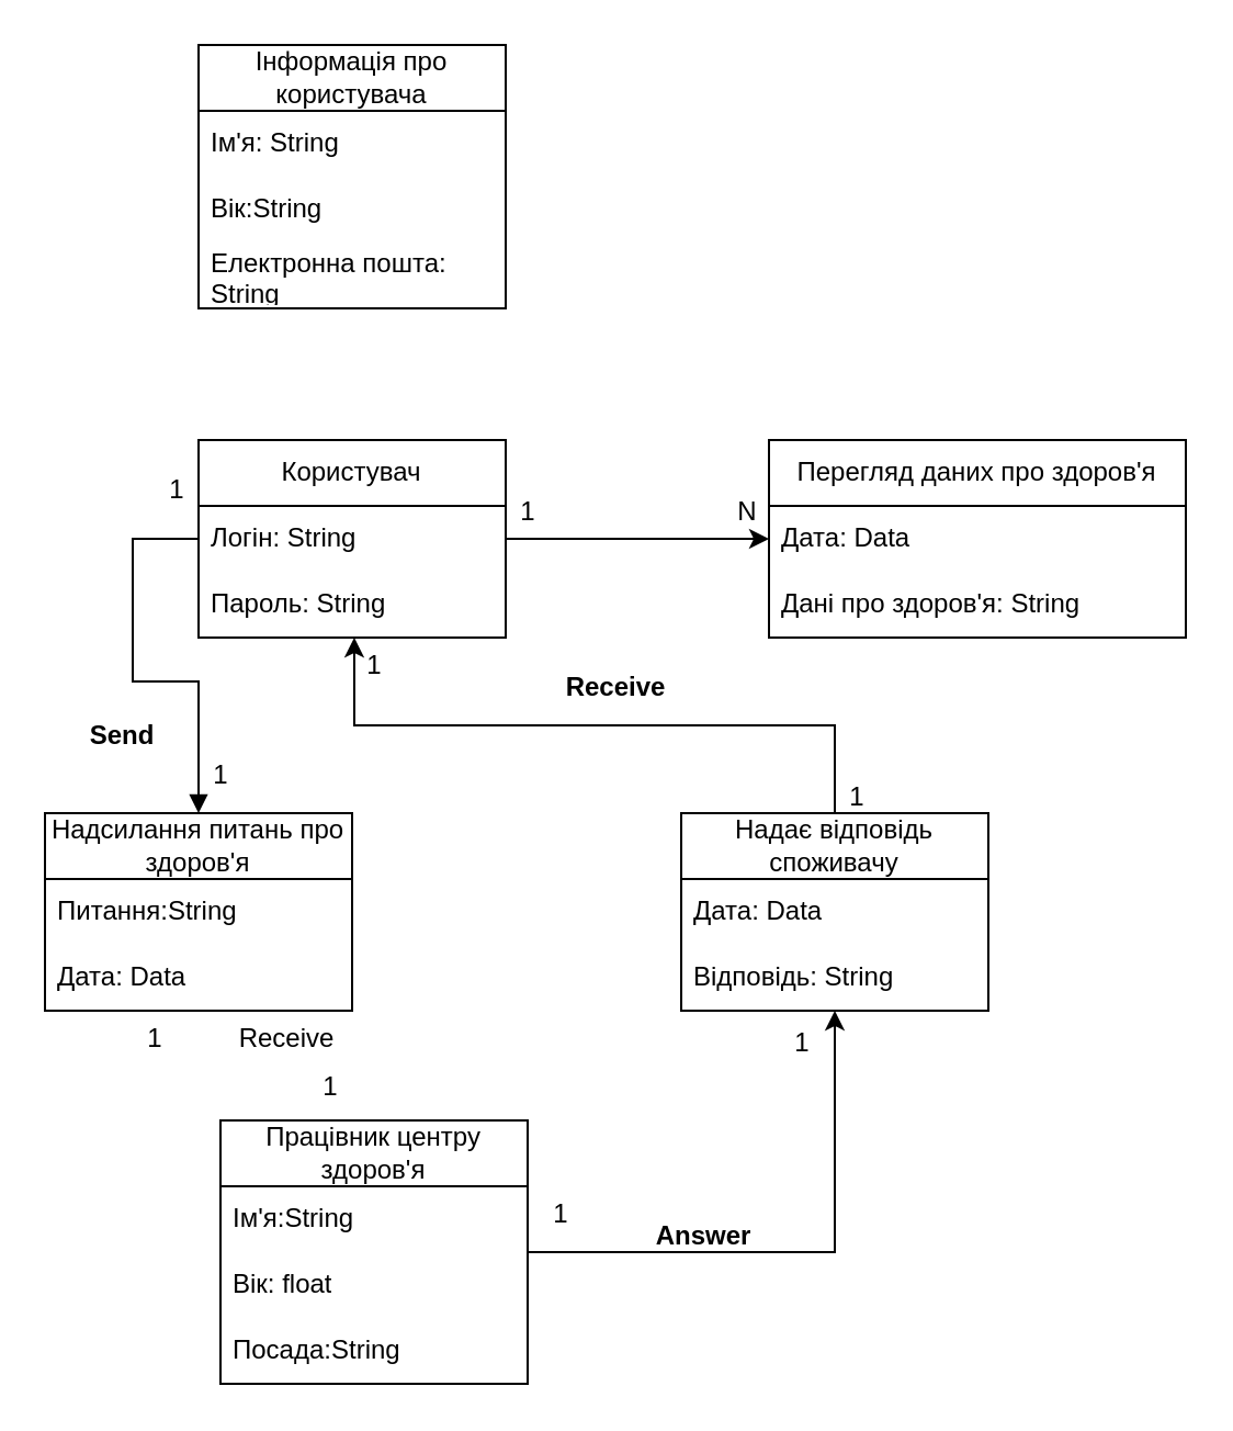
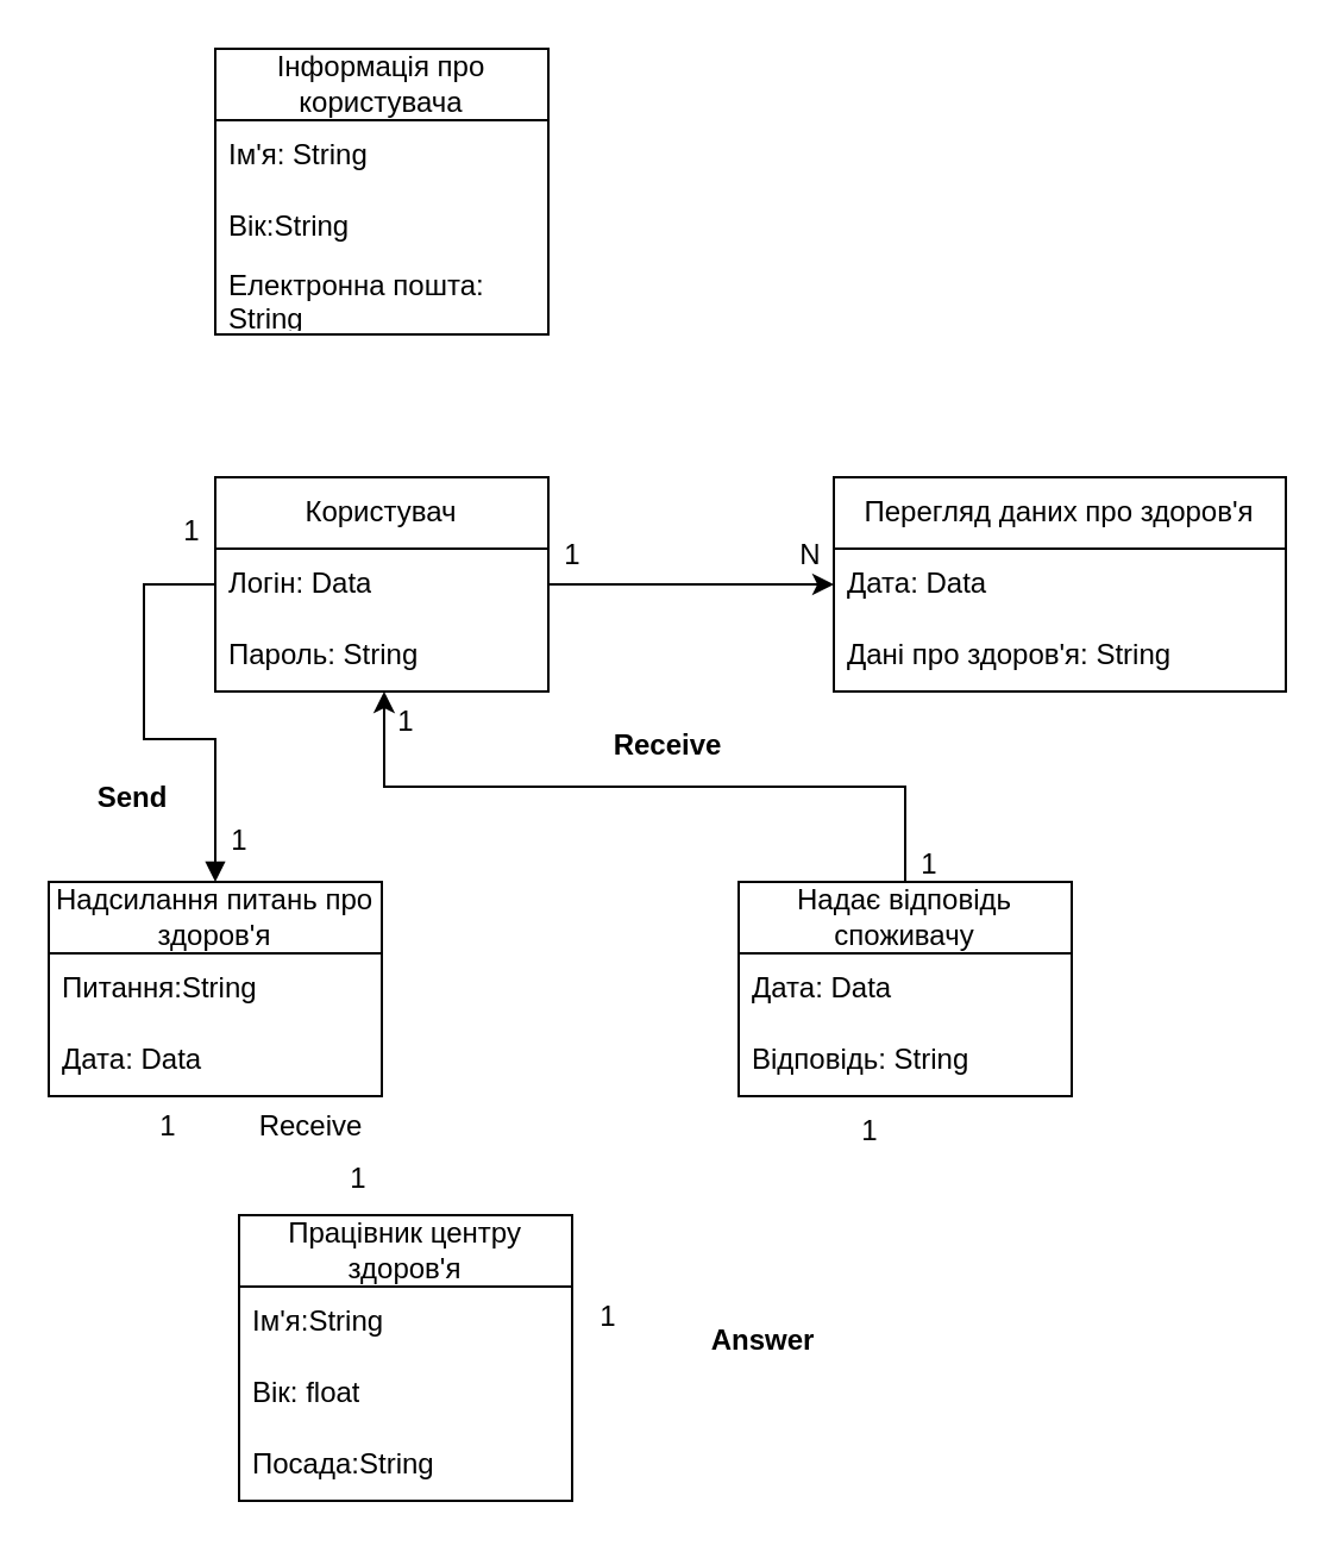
  <mxCell id="0" />
  <mxCell id="1" parent="0" />
  <mxCell id="2" value="Перегляд даних про здоров'я" style="swimlane;fontStyle=0;childLayout=stackLayout;horizontal=1;startSize=30;horizontalStack=0;resizeParent=1;resizeParentMax=0;resizeLast=0;collapsible=1;marginBottom=0;whiteSpace=wrap;html=1;" parent="1" vertex="1"><mxGeometry x="350" y="200" width="190" height="90" as="geometry" /></mxCell>
  <mxCell id="3" value="Дата: Data" style="text;strokeColor=none;fillColor=none;align=left;verticalAlign=middle;spacingLeft=4;spacingRight=4;overflow=hidden;points=[[0,0.5],[1,0.5]];portConstraint=eastwest;rotatable=0;whiteSpace=wrap;html=1;" parent="2" vertex="1"><mxGeometry y="30" width="190" height="30" as="geometry" /></mxCell>
  <mxCell id="4" value="Дані про здоров'я: String" style="text;strokeColor=none;fillColor=none;align=left;verticalAlign=middle;spacingLeft=4;spacingRight=4;overflow=hidden;points=[[0,0.5],[1,0.5]];portConstraint=eastwest;rotatable=0;whiteSpace=wrap;html=1;" parent="2" vertex="1"><mxGeometry y="60" width="190" height="30" as="geometry" /></mxCell>
  <mxCell id="5" value="Користувач" style="swimlane;fontStyle=0;childLayout=stackLayout;horizontal=1;startSize=30;horizontalStack=0;resizeParent=1;resizeParentMax=0;resizeLast=0;collapsible=1;marginBottom=0;whiteSpace=wrap;html=1;" parent="1" vertex="1"><mxGeometry x="90" y="200" width="140" height="90" as="geometry" /></mxCell>
- <mxCell id="6" value="Логін: String" style="text;strokeColor=none;fillColor=none;align=left;verticalAlign=middle;spacingLeft=4;spacingRight=4;overflow=hidden;points=[[0,0.5],[1,0.5]];portConstraint=eastwest;rotatable=0;whiteSpace=wrap;html=1;" parent="5" vertex="1"><mxGeometry y="30" width="140" height="30" as="geometry" /></mxCell>
+ <mxCell id="6" value="Логін: Data" style="text;strokeColor=none;fillColor=none;align=left;verticalAlign=middle;spacingLeft=4;spacingRight=4;overflow=hidden;points=[[0,0.5],[1,0.5]];portConstraint=eastwest;rotatable=0;whiteSpace=wrap;html=1;" parent="5" vertex="1"><mxGeometry y="30" width="140" height="30" as="geometry" /></mxCell>
  <mxCell id="7" value="Пароль:&amp;nbsp;String " style="text;strokeColor=none;fillColor=none;align=left;verticalAlign=middle;spacingLeft=4;spacingRight=4;overflow=hidden;points=[[0,0.5],[1,0.5]];portConstraint=eastwest;rotatable=0;whiteSpace=wrap;html=1;" parent="5" vertex="1"><mxGeometry y="60" width="140" height="30" as="geometry" /></mxCell>
  <mxCell id="8" value="Інформація про користувача" style="swimlane;fontStyle=0;childLayout=stackLayout;horizontal=1;startSize=30;horizontalStack=0;resizeParent=1;resizeParentMax=0;resizeLast=0;collapsible=1;marginBottom=0;whiteSpace=wrap;html=1;" parent="1" vertex="1"><mxGeometry x="90" y="20" width="140" height="120" as="geometry" /></mxCell>
  <mxCell id="9" value="Ім'я: String" style="text;strokeColor=none;fillColor=none;align=left;verticalAlign=middle;spacingLeft=4;spacingRight=4;overflow=hidden;points=[[0,0.5],[1,0.5]];portConstraint=eastwest;rotatable=0;whiteSpace=wrap;html=1;" parent="8" vertex="1"><mxGeometry y="30" width="140" height="30" as="geometry" /></mxCell>
  <mxCell id="10" value="Вік:String" style="text;strokeColor=none;fillColor=none;align=left;verticalAlign=middle;spacingLeft=4;spacingRight=4;overflow=hidden;points=[[0,0.5],[1,0.5]];portConstraint=eastwest;rotatable=0;whiteSpace=wrap;html=1;" parent="8" vertex="1"><mxGeometry y="60" width="140" height="30" as="geometry" /></mxCell>
  <mxCell id="11" value="Електронна пошта: String" style="text;strokeColor=none;fillColor=none;align=left;verticalAlign=middle;spacingLeft=4;spacingRight=4;overflow=hidden;points=[[0,0.5],[1,0.5]];portConstraint=eastwest;rotatable=0;whiteSpace=wrap;html=1;" parent="8" vertex="1"><mxGeometry y="90" width="140" height="30" as="geometry" /></mxCell>
- <mxCell id="12" style="edgeStyle=orthogonalEdgeStyle;rounded=0;orthogonalLoop=1;jettySize=auto;html=1;exitX=1;exitY=0.5;exitDx=0;exitDy=0;entryX=0.5;entryY=1;entryDx=0;entryDy=0;" parent="1" source="13" target="20" edge="1"><mxGeometry relative="1" as="geometry" /></mxCell>
  <mxCell id="13" value="Працівник центру здоров'я" style="swimlane;fontStyle=0;childLayout=stackLayout;horizontal=1;startSize=30;horizontalStack=0;resizeParent=1;resizeParentMax=0;resizeLast=0;collapsible=1;marginBottom=0;whiteSpace=wrap;html=1;" parent="1" vertex="1"><mxGeometry x="100" y="510" width="140" height="120" as="geometry" /></mxCell>
  <mxCell id="14" value="Ім'я:String" style="text;strokeColor=none;fillColor=none;align=left;verticalAlign=middle;spacingLeft=4;spacingRight=4;overflow=hidden;points=[[0,0.5],[1,0.5]];portConstraint=eastwest;rotatable=0;whiteSpace=wrap;html=1;" parent="13" vertex="1"><mxGeometry y="30" width="140" height="30" as="geometry" /></mxCell>
  <mxCell id="15" value="Вік: float" style="text;strokeColor=none;fillColor=none;align=left;verticalAlign=middle;spacingLeft=4;spacingRight=4;overflow=hidden;points=[[0,0.5],[1,0.5]];portConstraint=eastwest;rotatable=0;whiteSpace=wrap;html=1;" parent="13" vertex="1"><mxGeometry y="60" width="140" height="30" as="geometry" /></mxCell>
  <mxCell id="16" value="Посада:String" style="text;strokeColor=none;fillColor=none;align=left;verticalAlign=middle;spacingLeft=4;spacingRight=4;overflow=hidden;points=[[0,0.5],[1,0.5]];portConstraint=eastwest;rotatable=0;whiteSpace=wrap;html=1;" parent="13" vertex="1"><mxGeometry y="90" width="140" height="30" as="geometry" /></mxCell>
  <mxCell id="17" value="Надсилання питань про здоров'я" style="swimlane;fontStyle=0;childLayout=stackLayout;horizontal=1;startSize=30;horizontalStack=0;resizeParent=1;resizeParentMax=0;resizeLast=0;collapsible=1;marginBottom=0;whiteSpace=wrap;html=1;" parent="1" vertex="1"><mxGeometry y="370" width="140" height="90" as="geometry" x="20" /></mxCell>
  <mxCell id="18" value="Питання:String" style="text;strokeColor=none;fillColor=none;align=left;verticalAlign=middle;spacingLeft=4;spacingRight=4;overflow=hidden;points=[[0,0.5],[1,0.5]];portConstraint=eastwest;rotatable=0;whiteSpace=wrap;html=1;" parent="17" vertex="1"><mxGeometry y="30" width="140" height="30" as="geometry" /></mxCell>
  <mxCell id="19" value="Дата: Data" style="text;strokeColor=none;fillColor=none;align=left;verticalAlign=middle;spacingLeft=4;spacingRight=4;overflow=hidden;points=[[0,0.5],[1,0.5]];portConstraint=eastwest;rotatable=0;whiteSpace=wrap;html=1;" parent="17" vertex="1"><mxGeometry y="60" width="140" height="30" as="geometry" /></mxCell>
  <mxCell id="20" value="Надає відповідь споживачу" style="swimlane;fontStyle=0;childLayout=stackLayout;horizontal=1;startSize=30;horizontalStack=0;resizeParent=1;resizeParentMax=0;resizeLast=0;collapsible=1;marginBottom=0;whiteSpace=wrap;html=1;" parent="1" vertex="1"><mxGeometry x="310" y="370" width="140" height="90" as="geometry" /></mxCell>
  <mxCell id="21" value="Дата: Data" style="text;strokeColor=none;fillColor=none;align=left;verticalAlign=middle;spacingLeft=4;spacingRight=4;overflow=hidden;points=[[0,0.5],[1,0.5]];portConstraint=eastwest;rotatable=0;whiteSpace=wrap;html=1;" parent="20" vertex="1"><mxGeometry y="30" width="140" height="30" as="geometry" /></mxCell>
  <mxCell id="22" value="Відповідь: String" style="text;strokeColor=none;fillColor=none;align=left;verticalAlign=middle;spacingLeft=4;spacingRight=4;overflow=hidden;points=[[0,0.5],[1,0.5]];portConstraint=eastwest;rotatable=0;whiteSpace=wrap;html=1;" parent="20" vertex="1"><mxGeometry y="60" width="140" height="30" as="geometry" /></mxCell>
  <mxCell id="23" value="" style="endArrow=classic;html=1;rounded=0;entryX=0;entryY=0.5;entryDx=0;entryDy=0;exitX=1;exitY=0.5;exitDx=0;exitDy=0;" parent="1" source="5" target="3" edge="1"><mxGeometry width="50" height="50" relative="1" as="geometry"><mxPoint x="350" y="400" as="sourcePoint" /><mxPoint x="400" y="350" as="targetPoint" /></mxGeometry></mxCell>
  <mxCell id="24" value="" style="html=1;verticalAlign=bottom;endArrow=block;curved=0;rounded=0;entryX=0.5;entryY=0;entryDx=0;entryDy=0;exitX=0;exitY=0.5;exitDx=0;exitDy=0;" parent="1" source="6" target="17" edge="1"><mxGeometry width="80" relative="1" as="geometry"><mxPoint x="330" y="370" as="sourcePoint" /><mxPoint x="410" y="370" as="targetPoint" /><Array as="points"><mxPoint x="60" y="245" /><mxPoint x="60" y="310" /><mxPoint x="90" y="310" /></Array></mxGeometry></mxCell>
  <mxCell id="25" value="&lt;b&gt;Send&lt;br&gt;&lt;/b&gt;" style="text;html=1;align=center;verticalAlign=middle;resizable=0;points=[];autosize=1;strokeColor=none;fillColor=none;rotation=0;" parent="1" vertex="1"><mxGeometry x="30" y="320" width="50" height="30" as="geometry" /></mxCell>
  <mxCell id="26" value="&lt;b&gt;Answer&lt;/b&gt;" style="text;html=1;align=center;verticalAlign=middle;resizable=0;points=[];autosize=1;strokeColor=none;fillColor=none;" parent="1" vertex="1"><mxGeometry x="285" y="548" width="70" height="30" as="geometry" /></mxCell>
  <mxCell id="27" value="Receive" style="text;html=1;align=center;verticalAlign=middle;resizable=0;points=[];autosize=1;strokeColor=none;fillColor=none;" parent="1" vertex="1"><mxGeometry x="95" y="458" width="70" height="30" as="geometry" /></mxCell>
  <mxCell id="28" style="edgeStyle=orthogonalEdgeStyle;rounded=0;orthogonalLoop=1;jettySize=auto;html=1;exitX=0.5;exitY=0;exitDx=0;exitDy=0;entryX=0.507;entryY=1;entryDx=0;entryDy=0;entryPerimeter=0;" parent="1" source="20" target="7" edge="1"><mxGeometry relative="1" as="geometry" /></mxCell>
  <mxCell id="29" value="&lt;b&gt;Receive&lt;/b&gt;" style="text;html=1;align=center;verticalAlign=middle;resizable=0;points=[];autosize=1;strokeColor=none;fillColor=none;" parent="1" vertex="1"><mxGeometry x="245" y="298" width="70" height="30" as="geometry" /></mxCell>
  <mxCell id="30" value="1" style="text;html=1;align=center;verticalAlign=middle;resizable=0;points=[];autosize=1;strokeColor=none;fillColor=none;" vertex="1" parent="1"><mxGeometry x="350" y="460" width="30" height="30" as="geometry" /></mxCell>
  <mxCell id="31" value="1" style="text;html=1;align=center;verticalAlign=middle;resizable=0;points=[];autosize=1;strokeColor=none;fillColor=none;" vertex="1" parent="1"><mxGeometry x="240" y="538" width="30" height="30" as="geometry" /></mxCell>
  <mxCell id="32" value="1" style="text;html=1;align=center;verticalAlign=middle;resizable=0;points=[];autosize=1;strokeColor=none;fillColor=none;" vertex="1" parent="1"><mxGeometry x="55" y="458" width="30" height="30" as="geometry" /></mxCell>
  <mxCell id="33" value="1" style="text;html=1;align=center;verticalAlign=middle;resizable=0;points=[];autosize=1;strokeColor=none;fillColor=none;" vertex="1" parent="1"><mxGeometry x="135" y="480" width="30" height="30" as="geometry" /></mxCell>
  <mxCell id="34" value="1" style="text;html=1;align=center;verticalAlign=middle;resizable=0;points=[];autosize=1;strokeColor=none;fillColor=none;" vertex="1" parent="1"><mxGeometry x="375" y="348" width="30" height="30" as="geometry" /></mxCell>
  <mxCell id="35" value="1" style="text;html=1;align=center;verticalAlign=middle;resizable=0;points=[];autosize=1;strokeColor=none;fillColor=none;" vertex="1" parent="1"><mxGeometry x="155" y="288" width="30" height="30" as="geometry" /></mxCell>
  <mxCell id="36" value="1" style="text;html=1;align=center;verticalAlign=middle;resizable=0;points=[];autosize=1;strokeColor=none;fillColor=none;" vertex="1" parent="1"><mxGeometry x="85" y="338" width="30" height="30" as="geometry" /></mxCell>
  <mxCell id="37" value="1" style="text;html=1;align=center;verticalAlign=middle;resizable=0;points=[];autosize=1;strokeColor=none;fillColor=none;" vertex="1" parent="1"><mxGeometry x="65" y="208" width="30" height="30" as="geometry" /></mxCell>
  <mxCell id="38" value="1" style="text;html=1;align=center;verticalAlign=middle;resizable=0;points=[];autosize=1;strokeColor=none;fillColor=none;" vertex="1" parent="1"><mxGeometry x="225" y="218" width="30" height="30" as="geometry" /></mxCell>
  <mxCell id="39" value="N" style="text;html=1;align=center;verticalAlign=middle;resizable=0;points=[];autosize=1;strokeColor=none;fillColor=none;" vertex="1" parent="1"><mxGeometry x="325" y="218" width="30" height="30" as="geometry" /></mxCell>
